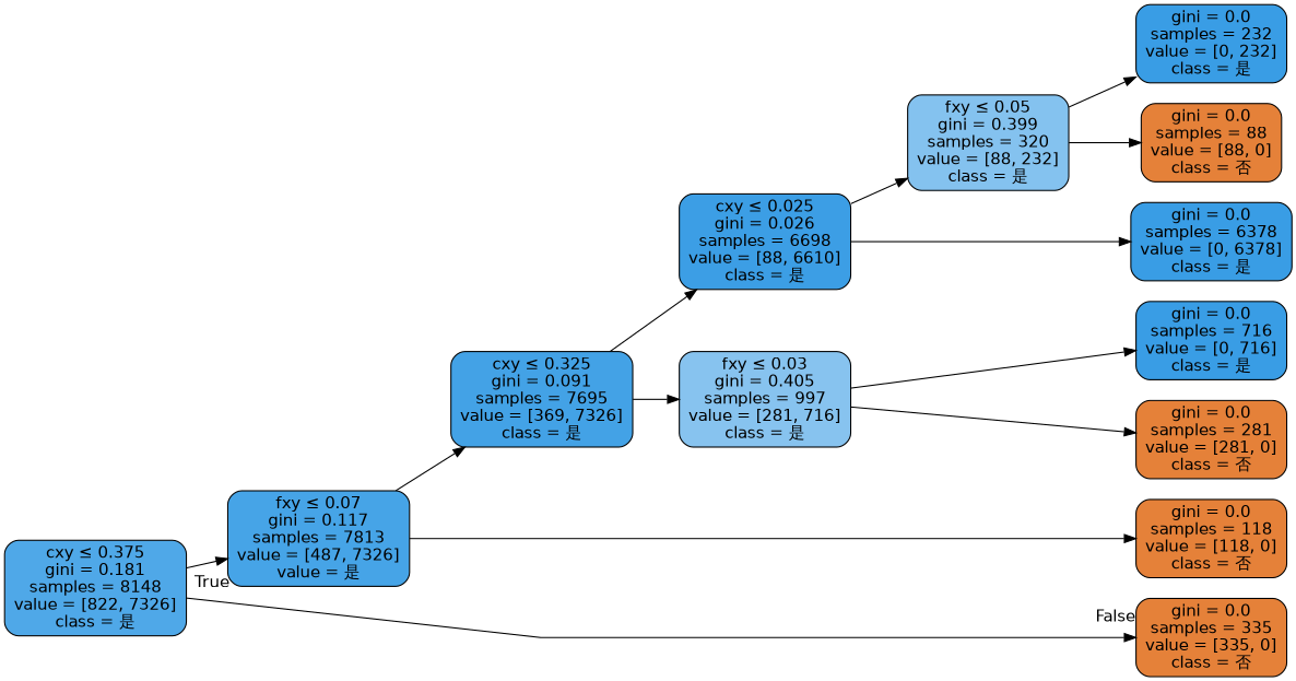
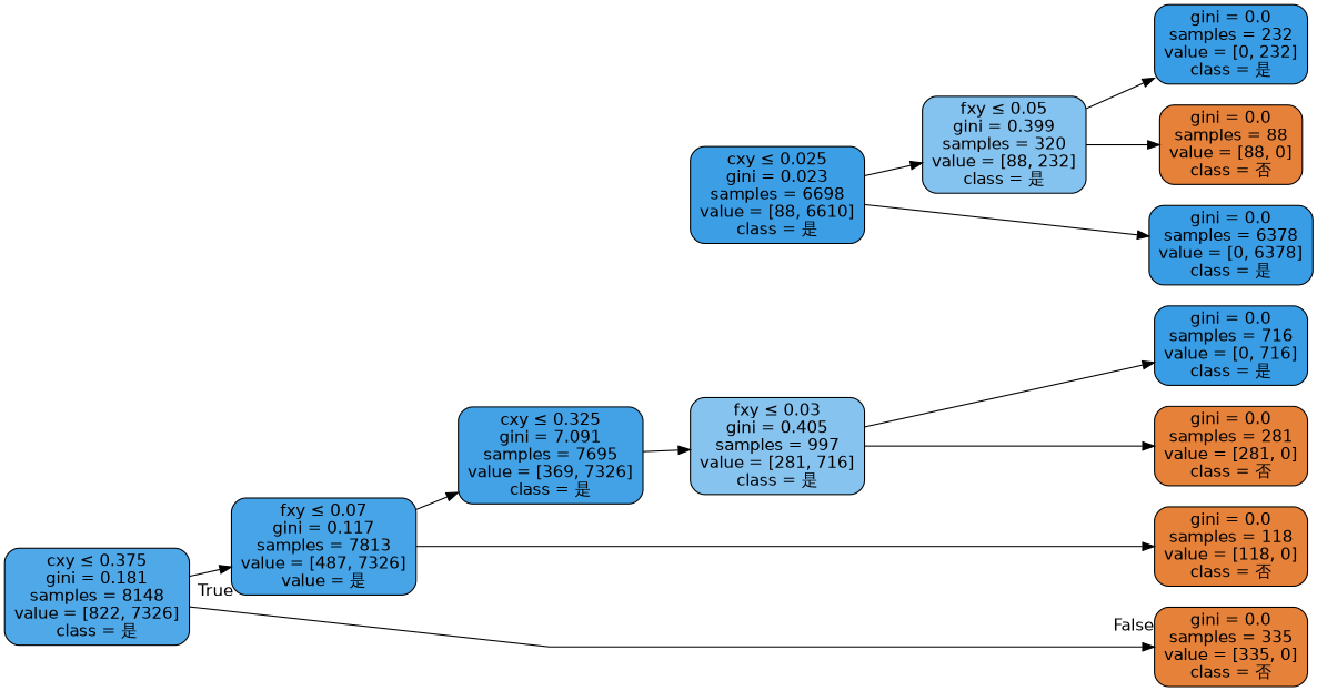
  digraph {
    rankdir=LR
    ranksep=equally
    splines=polyline
    node [color=black fillcolor="#e58139" fontname=helvetica shape=box style="filled, rounded"]
    edge [fontname=helvetica]
    n1 [fillcolor="#4fa8e8" label=<cxy &le; 0.375<br/>gini = 0.181<br/>samples = 8148<br/>value = [822, 7326]<br/>class = 是>]
    n2 [fillcolor="#46a4e7" label=<fxy &le; 0.07<br/>gini = 0.117<br/>samples = 7813<br/>value = [487, 7326]<br/>value = 是>]
-   n3 [fillcolor="#43a2e6" label=<cxy &le; 0.325<br/>gini = 0.091<br/>samples = 7695<br/>value = [369, 7326]<br/>class = 是>]
-   n4 [fillcolor="#3c9ee5" label=<cxy &le; 0.025<br/>gini = 0.026<br/>samples = 6698<br/>value = [88, 6610]<br/>class = 是>]
+   n3 [fillcolor="#43a2e6" label=<cxy &le; 0.325<br/>gini = 7.091<br/>samples = 7695<br/>value = [369, 7326]<br/>class = 是>]
+   n4 [fillcolor="#3c9ee5" label=<cxy &le; 0.025<br/>gini = 0.023<br/>samples = 6698<br/>value = [88, 6610]<br/>class = 是>]
    n5 [fillcolor="#87c3ef" label=<fxy &le; 0.03<br/>gini = 0.405<br/>samples = 997<br/>value = [281, 716]<br/>class = 是>]
    n6 [fillcolor="#84c2ef" label=<fxy &le; 0.05<br/>gini = 0.399<br/>samples = 320<br/>value = [88, 232]<br/>class = 是>]
    n7 [fillcolor="#399de5" label=<gini = 0.0<br/>samples = 232<br/>value = [0, 232]<br/>class = 是>]
    n8 [label=<gini = 0.0<br/>samples = 88<br/>value = [88, 0]<br/>class = 否>]
    n9 [fillcolor="#399de5" label=<gini = 0.0<br/>samples = 6378<br/>value = [0, 6378]<br/>class = 是>]
    n10 [fillcolor="#399de5" label=<gini = 0.0<br/>samples = 716<br/>value = [0, 716]<br/>class = 是>]
    n11 [label=<gini = 0.0<br/>samples = 281<br/>value = [281, 0]<br/>class = 否>]
    n12 [label=<gini = 0.0<br/>samples = 118<br/>value = [118, 0]<br/>class = 否>]
    n13 [label=<gini = 0.0<br/>samples = 335<br/>value = [335, 0]<br/>class = 否>]
    subgraph sub_1 {
      rank=same
      n1
    }
    subgraph sub_2 {
      rank=same
      n2
    }
    subgraph sub_3 {
      rank=same
      n3
    }
    subgraph sub_4 {
      rank=same
      n4
      n5
    }
    subgraph sub_5 {
      rank=same
      n6
    }
    subgraph sub_6 {
      rank=same
      n7
      n8
      n9
      n10
      n11
      n12
      n13
    }
    n1 -> n2 [headlabel=True labelangle=45 labeldistance=2.5]
    n1 -> n13 [headlabel=False labelangle=-45 labeldistance=2.5]
    n2 -> n3
    n2 -> n12
-   n3 -> n4
    n3 -> n5
    n4 -> n6
    n4 -> n9
    n5 -> n10
    n5 -> n11
    n6 -> n7
    n6 -> n8
  }
